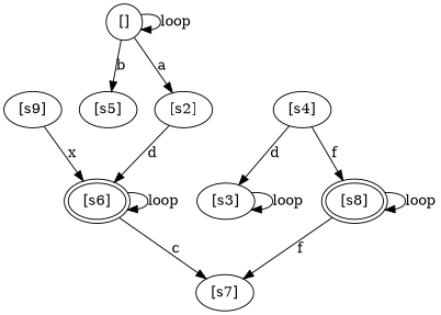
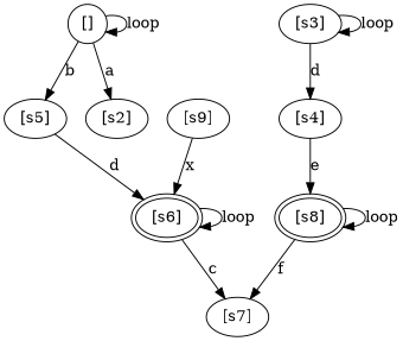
  digraph {
    n1 [label="[]" width=0.5]
    n2 [label="[s2]" width=0.5]
    n3 [label="[s5]" width=0.5]
    n4 [label="[s6]" peripheries=2 width=0.5]
    n5 [label="[s3]" width=0.5]
    n6 [label="[s4]" width=0.5]
    n7 [label="[s8]" peripheries=2 width=0.5]
    n8 [label="[s7]" width=0.5]
    n9 [label="[s9]" width=0.5]
    n1 -> n1 [label=loop]
    n1 -> n2 [label=a]
    n1 -> n3 [label=b]
-   n2 -> n4 [label=d]
+   n3 -> n4 [label=d]
    n4 -> n4 [label=loop]
    n4 -> n8 [label=c]
    n5 -> n5 [label=loop]
-   n6 -> n5 [label=d]
-   n6 -> n7 [label=f]
+   n5 -> n6 [label=d]
+   n6 -> n7 [label=e]
    n7 -> n7 [label=loop]
    n7 -> n8 [label=f]
    n9 -> n4 [label=x]
  }
